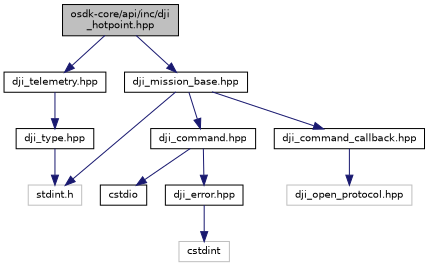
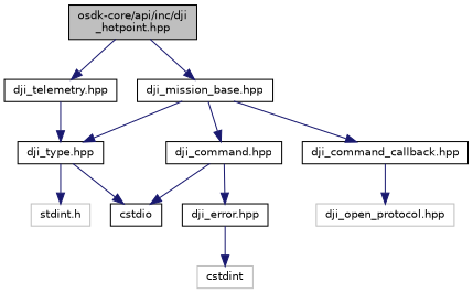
  digraph {
    node [color=black fillcolor=white fontname=Helvetica fontsize=10 shape=record style=filled]
    edge [color=midnightblue fontname=Helvetica fontsize=10 labelfontname=Helvetica labelfontsize=10 style=solid]
    n1 [fillcolor=grey75 fontcolor=black height=0.2 label="osdk-core/api/inc/dji\l_hotpoint.hpp" width=0.4]
    n2 [height=0.2 label="dji_mission_base.hpp" width=0.4]
    n3 [height=0.2 label="dji_telemetry.hpp" width=0.4]
    n4 [height=0.2 label="dji_command.hpp" width=0.4]
    n5 [height=0.2 label="dji_type.hpp" width=0.4]
    n6 [height=0.2 label="dji_command_callback.hpp" width=0.4]
    n7 [height=0.2 label="dji_error.hpp" width=0.4]
    n8 [height=0.2 label=cstdio width=0.4]
    n9 [color=grey75 height=0.2 label="stdint.h" width=0.4]
    n10 [color=grey75 height=0.2 label="dji_open_protocol.hpp" width=0.4]
    n11 [color=grey75 height=0.2 label=cstdint width=0.4]
    n1 -> n2
    n1 -> n3
    n2 -> n4
-   n2 -> n9
+   n2 -> n5
    n2 -> n6
    n3 -> n5
    n4 -> n7
    n4 -> n8
+   n5 -> n8
    n5 -> n9
    n6 -> n10
    n7 -> n11
  }
